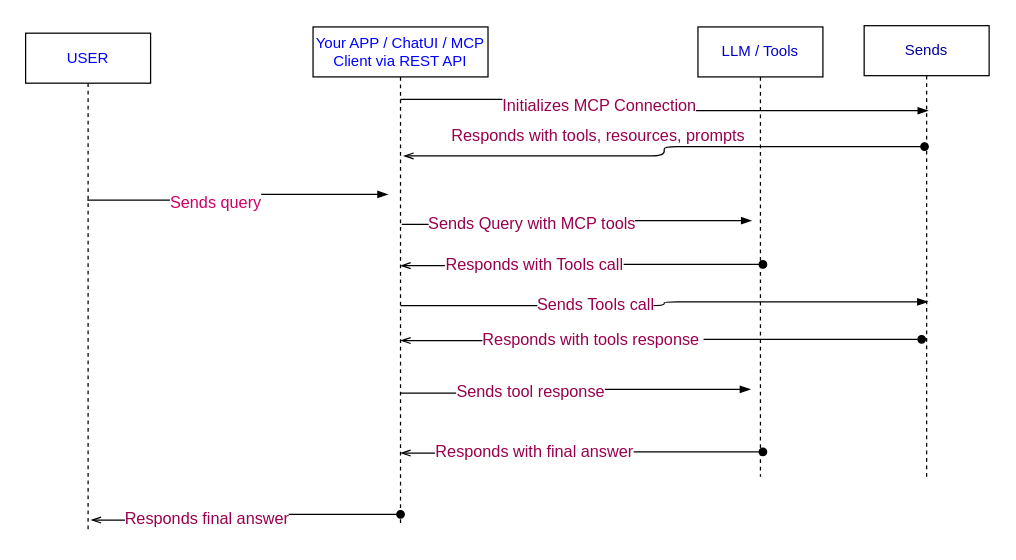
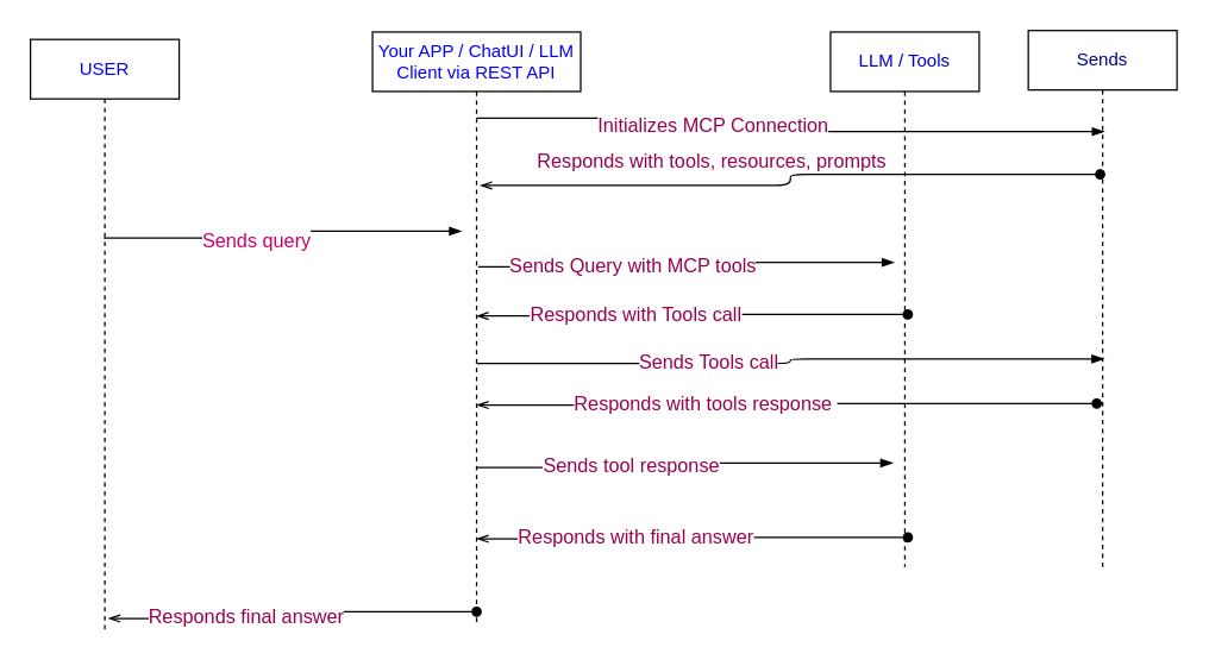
  <mxCell id="0" />
  <mxCell id="1" parent="0" />
  <mxCell id="2" value="&lt;font style=&quot;color: rgb(0, 0, 255);&quot;&gt;USER&lt;/font&gt;" style="shape=umlLifeline;perimeter=lifelinePerimeter;whiteSpace=wrap;html=1;container=1;dropTarget=0;collapsible=0;recursiveResize=0;outlineConnect=0;portConstraint=eastwest;newEdgeStyle={&quot;edgeStyle&quot;:&quot;elbowEdgeStyle&quot;,&quot;elbow&quot;:&quot;vertical&quot;,&quot;curved&quot;:0,&quot;rounded&quot;:0};" vertex="1" parent="1"><mxGeometry x="20" y="26" width="100" height="400" as="geometry" /></mxCell>
- <mxCell id="3" value="&lt;font style=&quot;color: rgb(0, 0, 255);&quot;&gt;Your APP / ChatUI / MCP Client via REST API&lt;/font&gt;" style="shape=umlLifeline;perimeter=lifelinePerimeter;whiteSpace=wrap;html=1;container=1;dropTarget=0;collapsible=0;recursiveResize=0;outlineConnect=0;portConstraint=eastwest;newEdgeStyle={&quot;edgeStyle&quot;:&quot;elbowEdgeStyle&quot;,&quot;elbow&quot;:&quot;vertical&quot;,&quot;curved&quot;:0,&quot;rounded&quot;:0};" vertex="1" parent="1"><mxGeometry x="250" y="21" width="140" height="400" as="geometry" /></mxCell>
+ <mxCell id="3" value="&lt;font style=&quot;color: rgb(0, 0, 255);&quot;&gt;Your APP / ChatUI / LLM Client via REST API&lt;/font&gt;" style="shape=umlLifeline;perimeter=lifelinePerimeter;whiteSpace=wrap;html=1;container=1;dropTarget=0;collapsible=0;recursiveResize=0;outlineConnect=0;portConstraint=eastwest;newEdgeStyle={&quot;edgeStyle&quot;:&quot;elbowEdgeStyle&quot;,&quot;elbow&quot;:&quot;vertical&quot;,&quot;curved&quot;:0,&quot;rounded&quot;:0};" vertex="1" parent="1"><mxGeometry x="250" y="21" width="140" height="400" as="geometry" /></mxCell>
  <mxCell id="4" value="&lt;font style=&quot;color: rgb(0, 0, 204);&quot;&gt;LLM / Tools&lt;/font&gt;" style="shape=umlLifeline;perimeter=lifelinePerimeter;whiteSpace=wrap;html=1;container=1;dropTarget=0;collapsible=0;recursiveResize=0;outlineConnect=0;portConstraint=eastwest;newEdgeStyle={&quot;curved&quot;:0,&quot;rounded&quot;:0};" vertex="1" parent="1"><mxGeometry x="558" y="21" width="100" height="360" as="geometry" /></mxCell>
  <mxCell id="5" value="&lt;font style=&quot;color: rgb(0, 0, 153);&quot;&gt;Sends&lt;/font&gt;" style="shape=umlLifeline;perimeter=lifelinePerimeter;whiteSpace=wrap;html=1;container=1;dropTarget=0;collapsible=0;recursiveResize=0;outlineConnect=0;portConstraint=eastwest;newEdgeStyle={&quot;curved&quot;:0,&quot;rounded&quot;:0};" vertex="1" parent="1"><mxGeometry x="691" y="20" width="100" height="361" as="geometry" /></mxCell>
  <mxCell id="6" value="" style="edgeStyle=elbowEdgeStyle;fontSize=12;html=1;endArrow=blockThin;endFill=1;exitX=0.493;exitY=0.334;exitDx=0;exitDy=0;exitPerimeter=0;" edge="1" parent="1" source="2"><mxGeometry width="160" relative="1" as="geometry"><mxPoint x="140" y="161" as="sourcePoint" /><mxPoint x="310" y="155" as="targetPoint" /></mxGeometry></mxCell>
  <mxCell id="7" value="&lt;font style=&quot;font-size: 13px; color: rgb(204, 0, 102);&quot;&gt;Sends query&lt;/font&gt;" style="edgeLabel;html=1;align=center;verticalAlign=middle;resizable=0;points=[];" vertex="1" connectable="0" parent="6"><mxGeometry x="-0.17" y="-1" relative="1" as="geometry"><mxPoint as="offset" /></mxGeometry></mxCell>
  <mxCell id="8" value="" style="edgeStyle=elbowEdgeStyle;fontSize=12;html=1;endArrow=blockThin;endFill=1;entryX=0.513;entryY=0.194;entryDx=0;entryDy=0;entryPerimeter=0;" edge="1" parent="1"><mxGeometry width="160" relative="1" as="geometry"><mxPoint x="320" y="79" as="sourcePoint" /><mxPoint x="742.3" y="88.034" as="targetPoint" /></mxGeometry></mxCell>
  <mxCell id="9" value="&lt;font style=&quot;color: rgb(153, 0, 77); font-size: 13px;&quot;&gt;Initializes MCP Connection&lt;/font&gt;" style="edgeLabel;html=1;align=center;verticalAlign=middle;resizable=0;points=[];" vertex="1" connectable="0" parent="8"><mxGeometry x="-0.269" y="2" relative="1" as="geometry"><mxPoint y="6" as="offset" /></mxGeometry></mxCell>
  <mxCell id="10" value="" style="edgeStyle=elbowEdgeStyle;fontSize=12;html=1;endArrow=oval;endFill=1;startArrow=openThin;startFill=0;exitX=0.517;exitY=0.333;exitDx=0;exitDy=0;exitPerimeter=0;entryX=0.483;entryY=0.268;entryDx=0;entryDy=0;entryPerimeter=0;" edge="1" parent="1" target="5"><mxGeometry width="160" relative="1" as="geometry"><mxPoint x="322.38" y="124.2" as="sourcePoint" /><mxPoint x="739" y="90" as="targetPoint" /></mxGeometry></mxCell>
  <mxCell id="11" value="&lt;span style=&quot;color: rgb(153, 0, 77); font-size: 13px;&quot;&gt;Responds with tools, resources, prompts&lt;/span&gt;" style="edgeLabel;html=1;align=center;verticalAlign=middle;resizable=0;points=[];" vertex="1" connectable="0" parent="10"><mxGeometry x="-0.269" y="2" relative="1" as="geometry"><mxPoint y="-15" as="offset" /></mxGeometry></mxCell>
  <mxCell id="12" value="" style="edgeStyle=elbowEdgeStyle;fontSize=12;html=1;endArrow=blockThin;endFill=1;" edge="1" parent="1"><mxGeometry width="160" relative="1" as="geometry"><mxPoint x="321" y="179" as="sourcePoint" /><mxPoint x="601" y="176" as="targetPoint" /></mxGeometry></mxCell>
  <mxCell id="13" value="&lt;font style=&quot;color: rgb(153, 0, 77); font-size: 13px;&quot;&gt;Sends Query with MCP tools&lt;/font&gt;" style="edgeLabel;html=1;align=center;verticalAlign=middle;resizable=0;points=[];" vertex="1" connectable="0" parent="12"><mxGeometry x="-0.269" y="2" relative="1" as="geometry"><mxPoint as="offset" /></mxGeometry></mxCell>
  <mxCell id="14" value="" style="edgeStyle=elbowEdgeStyle;fontSize=12;html=1;endArrow=oval;endFill=1;startArrow=openThin;startFill=0;exitX=0.517;exitY=0.333;exitDx=0;exitDy=0;exitPerimeter=0;" edge="1" parent="1"><mxGeometry width="160" relative="1" as="geometry"><mxPoint x="320" y="212" as="sourcePoint" /><mxPoint x="610" y="211" as="targetPoint" /></mxGeometry></mxCell>
  <mxCell id="15" value="&lt;span style=&quot;color: rgb(153, 0, 77); font-size: 13px;&quot;&gt;Responds with Tools call&lt;/span&gt;" style="edgeLabel;html=1;align=center;verticalAlign=middle;resizable=0;points=[];" vertex="1" connectable="0" parent="14"><mxGeometry x="-0.269" y="2" relative="1" as="geometry"><mxPoint as="offset" /></mxGeometry></mxCell>
  <mxCell id="16" value="" style="edgeStyle=elbowEdgeStyle;fontSize=12;html=1;endArrow=blockThin;endFill=1;entryX=0.513;entryY=0.194;entryDx=0;entryDy=0;entryPerimeter=0;" edge="1" parent="1"><mxGeometry width="160" relative="1" as="geometry"><mxPoint x="320" y="244" as="sourcePoint" /><mxPoint x="742" y="241" as="targetPoint" /></mxGeometry></mxCell>
  <mxCell id="17" value="&lt;font style=&quot;color: rgb(153, 0, 77); font-size: 13px;&quot;&gt;Sends Tools call&lt;/font&gt;" style="edgeLabel;html=1;align=center;verticalAlign=middle;resizable=0;points=[];" vertex="1" connectable="0" parent="16"><mxGeometry x="-0.269" y="2" relative="1" as="geometry"><mxPoint as="offset" /></mxGeometry></mxCell>
  <mxCell id="18" value="" style="edgeStyle=elbowEdgeStyle;fontSize=12;html=1;endArrow=oval;endFill=1;startArrow=openThin;startFill=0;exitX=0.517;exitY=0.333;exitDx=0;exitDy=0;exitPerimeter=0;" edge="1" parent="1"><mxGeometry width="160" relative="1" as="geometry"><mxPoint x="320" y="272" as="sourcePoint" /><mxPoint x="737" y="271" as="targetPoint" /></mxGeometry></mxCell>
  <mxCell id="19" value="&lt;span style=&quot;color: rgb(153, 0, 77); font-size: 13px;&quot;&gt;Responds with tools response&amp;nbsp;&lt;/span&gt;" style="edgeLabel;html=1;align=center;verticalAlign=middle;resizable=0;points=[];" vertex="1" connectable="0" parent="18"><mxGeometry x="-0.269" y="2" relative="1" as="geometry"><mxPoint as="offset" /></mxGeometry></mxCell>
  <mxCell id="20" value="" style="edgeStyle=elbowEdgeStyle;fontSize=12;html=1;endArrow=blockThin;endFill=1;" edge="1" parent="1"><mxGeometry width="160" relative="1" as="geometry"><mxPoint x="320" y="314" as="sourcePoint" /><mxPoint x="600" y="311" as="targetPoint" /></mxGeometry></mxCell>
  <mxCell id="21" value="&lt;font style=&quot;color: rgb(153, 0, 77); font-size: 13px;&quot;&gt;Sends tool response&lt;/font&gt;" style="edgeLabel;html=1;align=center;verticalAlign=middle;resizable=0;points=[];" vertex="1" connectable="0" parent="20"><mxGeometry x="-0.269" y="2" relative="1" as="geometry"><mxPoint as="offset" /></mxGeometry></mxCell>
  <mxCell id="22" value="" style="edgeStyle=elbowEdgeStyle;fontSize=12;html=1;endArrow=oval;endFill=1;startArrow=openThin;startFill=0;exitX=0.517;exitY=0.333;exitDx=0;exitDy=0;exitPerimeter=0;" edge="1" parent="1"><mxGeometry width="160" relative="1" as="geometry"><mxPoint x="320" y="362" as="sourcePoint" /><mxPoint x="610" y="361" as="targetPoint" /></mxGeometry></mxCell>
  <mxCell id="23" value="&lt;span style=&quot;color: rgb(153, 0, 77); font-size: 13px;&quot;&gt;Responds with final answer&lt;/span&gt;" style="edgeLabel;html=1;align=center;verticalAlign=middle;resizable=0;points=[];" vertex="1" connectable="0" parent="22"><mxGeometry x="-0.269" y="2" relative="1" as="geometry"><mxPoint as="offset" /></mxGeometry></mxCell>
  <mxCell id="24" value="" style="edgeStyle=elbowEdgeStyle;fontSize=12;html=1;endArrow=oval;endFill=1;startArrow=openThin;startFill=0;exitX=0.523;exitY=0.974;exitDx=0;exitDy=0;exitPerimeter=0;" edge="1" parent="1" source="2"><mxGeometry width="160" relative="1" as="geometry"><mxPoint x="140" y="411" as="sourcePoint" /><mxPoint x="320" y="411" as="targetPoint" /></mxGeometry></mxCell>
  <mxCell id="25" value="&lt;span style=&quot;color: rgb(153, 0, 77); font-size: 13px;&quot;&gt;Responds final answer&lt;/span&gt;" style="edgeLabel;html=1;align=center;verticalAlign=middle;resizable=0;points=[];" vertex="1" connectable="0" parent="24"><mxGeometry x="-0.269" y="2" relative="1" as="geometry"><mxPoint as="offset" /></mxGeometry></mxCell>
